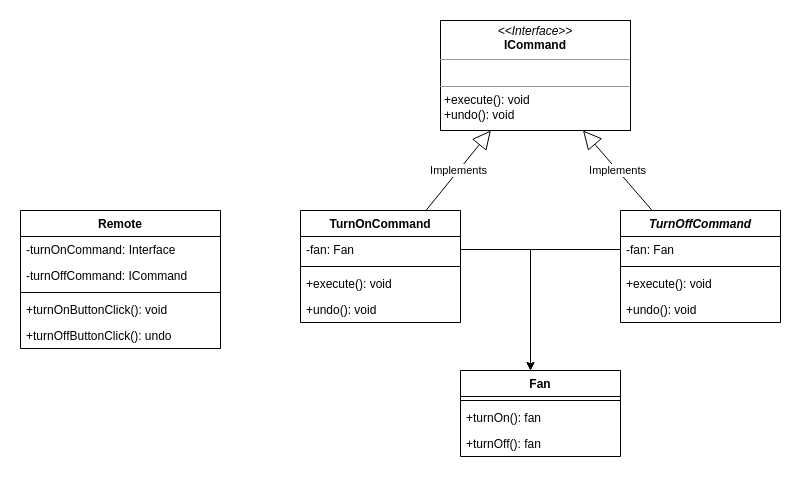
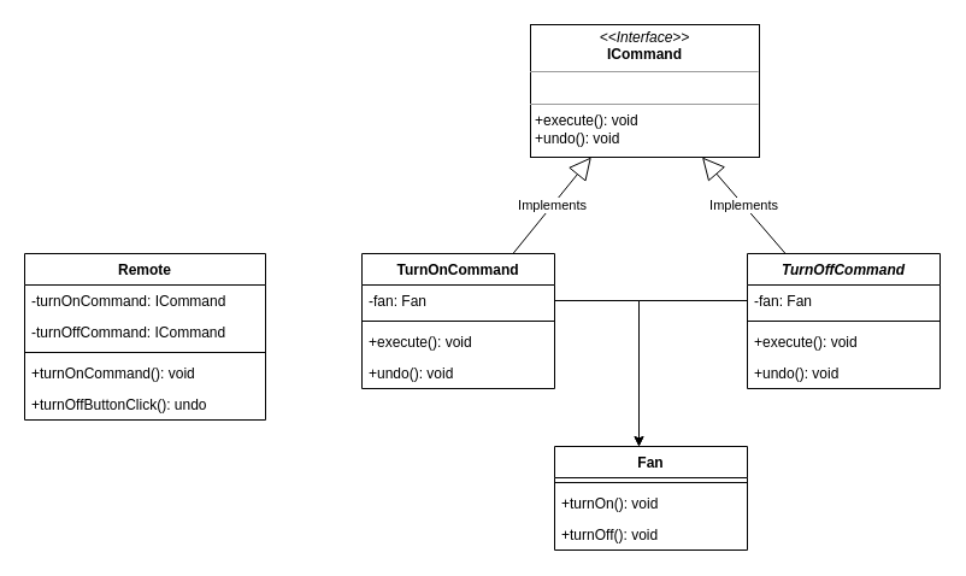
  <mxCell id="0" />
  <mxCell id="1" parent="0" />
  <mxCell id="2" value="&lt;p style=&quot;margin: 0px ; margin-top: 4px ; text-align: center&quot;&gt;&lt;i&gt;&amp;lt;&amp;lt;Interface&amp;gt;&amp;gt;&lt;/i&gt;&lt;br&gt;&lt;b&gt;ICommand&lt;/b&gt;&lt;/p&gt;&lt;hr size=&quot;1&quot;&gt;&lt;p style=&quot;margin: 0px ; margin-left: 4px&quot;&gt;&lt;br&gt;&lt;/p&gt;&lt;hr size=&quot;1&quot;&gt;&lt;p style=&quot;margin: 0px ; margin-left: 4px&quot;&gt;+execute(): void&lt;br&gt;+undo(): void&lt;/p&gt;" style="verticalAlign=top;align=left;overflow=fill;fontSize=12;fontFamily=Helvetica;html=1;" vertex="1" parent="1"><mxGeometry x="440" y="20" width="190" height="110" as="geometry" /></mxCell>
  <mxCell id="3" value="Remote" style="swimlane;fontStyle=1;align=center;verticalAlign=top;childLayout=stackLayout;horizontal=1;startSize=26;horizontalStack=0;resizeParent=1;resizeParentMax=0;resizeLast=0;collapsible=1;marginBottom=0;" vertex="1" parent="1"><mxGeometry x="20" y="210" width="200" height="138" as="geometry" /></mxCell>
- <mxCell id="4" value="-turnOnCommand: Interface" style="text;strokeColor=none;fillColor=none;align=left;verticalAlign=top;spacingLeft=4;spacingRight=4;overflow=hidden;rotatable=0;points=[[0,0.5],[1,0.5]];portConstraint=eastwest;" vertex="1" parent="3"><mxGeometry y="26" width="200" height="26" as="geometry" /></mxCell>
+ <mxCell id="4" value="-turnOnCommand: ICommand" style="text;strokeColor=none;fillColor=none;align=left;verticalAlign=top;spacingLeft=4;spacingRight=4;overflow=hidden;rotatable=0;points=[[0,0.5],[1,0.5]];portConstraint=eastwest;" vertex="1" parent="3"><mxGeometry y="26" width="200" height="26" as="geometry" /></mxCell>
  <mxCell id="5" value="-turnOffCommand: ICommand" style="text;strokeColor=none;fillColor=none;align=left;verticalAlign=top;spacingLeft=4;spacingRight=4;overflow=hidden;rotatable=0;points=[[0,0.5],[1,0.5]];portConstraint=eastwest;" vertex="1" parent="3"><mxGeometry y="52" width="200" height="26" as="geometry" /></mxCell>
  <mxCell id="6" value="" style="line;strokeWidth=1;fillColor=none;align=left;verticalAlign=middle;spacingTop=-1;spacingLeft=3;spacingRight=3;rotatable=0;labelPosition=right;points=[];portConstraint=eastwest;" vertex="1" parent="3"><mxGeometry y="78" width="200" height="8" as="geometry" /></mxCell>
- <mxCell id="7" value="+turnOnButtonClick(): void" style="text;strokeColor=none;fillColor=none;align=left;verticalAlign=top;spacingLeft=4;spacingRight=4;overflow=hidden;rotatable=0;points=[[0,0.5],[1,0.5]];portConstraint=eastwest;" vertex="1" parent="3"><mxGeometry y="86" width="200" height="26" as="geometry" /></mxCell>
+ <mxCell id="7" value="+turnOnCommand(): void" style="text;strokeColor=none;fillColor=none;align=left;verticalAlign=top;spacingLeft=4;spacingRight=4;overflow=hidden;rotatable=0;points=[[0,0.5],[1,0.5]];portConstraint=eastwest;" vertex="1" parent="3"><mxGeometry y="86" width="200" height="26" as="geometry" /></mxCell>
  <mxCell id="8" value="+turnOffButtonClick(): undo" style="text;strokeColor=none;fillColor=none;align=left;verticalAlign=top;spacingLeft=4;spacingRight=4;overflow=hidden;rotatable=0;points=[[0,0.5],[1,0.5]];portConstraint=eastwest;" vertex="1" parent="3"><mxGeometry y="112" width="200" height="26" as="geometry" /></mxCell>
  <mxCell id="9" value="Fan" style="swimlane;fontStyle=1;align=center;verticalAlign=top;childLayout=stackLayout;horizontal=1;startSize=26;horizontalStack=0;resizeParent=1;resizeParentMax=0;resizeLast=0;collapsible=1;marginBottom=0;" vertex="1" parent="1"><mxGeometry x="460" y="370" width="160" height="86" as="geometry" /></mxCell>
  <mxCell id="10" value="" style="line;strokeWidth=1;fillColor=none;align=left;verticalAlign=middle;spacingTop=-1;spacingLeft=3;spacingRight=3;rotatable=0;labelPosition=right;points=[];portConstraint=eastwest;" vertex="1" parent="9"><mxGeometry y="26" width="160" height="8" as="geometry" /></mxCell>
- <mxCell id="11" value="+turnOn(): fan" style="text;strokeColor=none;fillColor=none;align=left;verticalAlign=top;spacingLeft=4;spacingRight=4;overflow=hidden;rotatable=0;points=[[0,0.5],[1,0.5]];portConstraint=eastwest;" vertex="1" parent="9"><mxGeometry y="34" width="160" height="26" as="geometry" /></mxCell>
- <mxCell id="12" value="+turnOff(): fan" style="text;strokeColor=none;fillColor=none;align=left;verticalAlign=top;spacingLeft=4;spacingRight=4;overflow=hidden;rotatable=0;points=[[0,0.5],[1,0.5]];portConstraint=eastwest;" vertex="1" parent="9"><mxGeometry y="60" width="160" height="26" as="geometry" /></mxCell>
+ <mxCell id="11" value="+turnOn(): void" style="text;strokeColor=none;fillColor=none;align=left;verticalAlign=top;spacingLeft=4;spacingRight=4;overflow=hidden;rotatable=0;points=[[0,0.5],[1,0.5]];portConstraint=eastwest;" vertex="1" parent="9"><mxGeometry y="34" width="160" height="26" as="geometry" /></mxCell>
+ <mxCell id="12" value="+turnOff(): void" style="text;strokeColor=none;fillColor=none;align=left;verticalAlign=top;spacingLeft=4;spacingRight=4;overflow=hidden;rotatable=0;points=[[0,0.5],[1,0.5]];portConstraint=eastwest;" vertex="1" parent="9"><mxGeometry y="60" width="160" height="26" as="geometry" /></mxCell>
  <mxCell id="13" value="TurnOnCommand" style="swimlane;fontStyle=1;align=center;verticalAlign=top;childLayout=stackLayout;horizontal=1;startSize=26;horizontalStack=0;resizeParent=1;resizeParentMax=0;resizeLast=0;collapsible=1;marginBottom=0;" vertex="1" parent="1"><mxGeometry x="300" y="210" width="160" height="112" as="geometry" /></mxCell>
  <mxCell id="14" value="-fan: Fan" style="text;strokeColor=none;fillColor=none;align=left;verticalAlign=top;spacingLeft=4;spacingRight=4;overflow=hidden;rotatable=0;points=[[0,0.5],[1,0.5]];portConstraint=eastwest;" vertex="1" parent="13"><mxGeometry y="26" width="160" height="26" as="geometry" /></mxCell>
  <mxCell id="15" value="" style="line;strokeWidth=1;fillColor=none;align=left;verticalAlign=middle;spacingTop=-1;spacingLeft=3;spacingRight=3;rotatable=0;labelPosition=right;points=[];portConstraint=eastwest;" vertex="1" parent="13"><mxGeometry y="52" width="160" height="8" as="geometry" /></mxCell>
  <mxCell id="16" value="+execute(): void" style="text;strokeColor=none;fillColor=none;align=left;verticalAlign=top;spacingLeft=4;spacingRight=4;overflow=hidden;rotatable=0;points=[[0,0.5],[1,0.5]];portConstraint=eastwest;" vertex="1" parent="13"><mxGeometry y="60" width="160" height="26" as="geometry" /></mxCell>
  <mxCell id="17" value="+undo(): void" style="text;strokeColor=none;fillColor=none;align=left;verticalAlign=top;spacingLeft=4;spacingRight=4;overflow=hidden;rotatable=0;points=[[0,0.5],[1,0.5]];portConstraint=eastwest;" vertex="1" parent="13"><mxGeometry y="86" width="160" height="26" as="geometry" /></mxCell>
  <mxCell id="18" value="TurnOffCommand" style="swimlane;fontStyle=3;align=center;verticalAlign=top;childLayout=stackLayout;horizontal=1;startSize=26;horizontalStack=0;resizeParent=1;resizeParentMax=0;resizeLast=0;collapsible=1;marginBottom=0;" vertex="1" parent="1"><mxGeometry x="620" y="210" width="160" height="112" as="geometry" /></mxCell>
  <mxCell id="19" value="-fan: Fan" style="text;strokeColor=none;fillColor=none;align=left;verticalAlign=top;spacingLeft=4;spacingRight=4;overflow=hidden;rotatable=0;points=[[0,0.5],[1,0.5]];portConstraint=eastwest;" vertex="1" parent="18"><mxGeometry y="26" width="160" height="26" as="geometry" /></mxCell>
  <mxCell id="20" value="" style="line;strokeWidth=1;fillColor=none;align=left;verticalAlign=middle;spacingTop=-1;spacingLeft=3;spacingRight=3;rotatable=0;labelPosition=right;points=[];portConstraint=eastwest;" vertex="1" parent="18"><mxGeometry y="52" width="160" height="8" as="geometry" /></mxCell>
  <mxCell id="21" value="+execute(): void" style="text;strokeColor=none;fillColor=none;align=left;verticalAlign=top;spacingLeft=4;spacingRight=4;overflow=hidden;rotatable=0;points=[[0,0.5],[1,0.5]];portConstraint=eastwest;" vertex="1" parent="18"><mxGeometry y="60" width="160" height="26" as="geometry" /></mxCell>
  <mxCell id="22" value="+undo(): void" style="text;strokeColor=none;fillColor=none;align=left;verticalAlign=top;spacingLeft=4;spacingRight=4;overflow=hidden;rotatable=0;points=[[0,0.5],[1,0.5]];portConstraint=eastwest;" vertex="1" parent="18"><mxGeometry y="86" width="160" height="26" as="geometry" /></mxCell>
  <mxCell id="23" style="edgeStyle=orthogonalEdgeStyle;rounded=0;orthogonalLoop=1;jettySize=auto;html=1;exitX=1;exitY=0.5;exitDx=0;exitDy=0;" edge="1" parent="1" source="14" target="9"><mxGeometry relative="1" as="geometry"><Array as="points"><mxPoint x="530" y="249" /></Array></mxGeometry></mxCell>
  <mxCell id="24" style="edgeStyle=orthogonalEdgeStyle;rounded=0;orthogonalLoop=1;jettySize=auto;html=1;exitX=0;exitY=0.5;exitDx=0;exitDy=0;" edge="1" parent="1" source="19" target="9"><mxGeometry relative="1" as="geometry"><Array as="points"><mxPoint x="530" y="249" /></Array></mxGeometry></mxCell>
  <mxCell id="25" value="Implements" style="endArrow=block;endSize=16;endFill=0;html=1;rounded=0;" edge="1" parent="1" source="13" target="2"><mxGeometry width="160" relative="1" as="geometry"><mxPoint x="60" y="560" as="sourcePoint" /><mxPoint x="220" y="560" as="targetPoint" /></mxGeometry></mxCell>
  <mxCell id="26" value="Implements" style="endArrow=block;endSize=16;endFill=0;html=1;rounded=0;" edge="1" parent="1" source="18" target="2"><mxGeometry width="160" relative="1" as="geometry"><mxPoint x="450" y="210" as="sourcePoint" /><mxPoint x="506.126" y="140" as="targetPoint" /></mxGeometry></mxCell>
